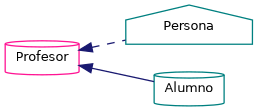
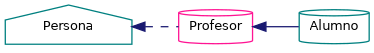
  digraph {
    rankdir=LR
    node [color=teal fillcolor=white fontname=Helvetica fontsize=10 shape=cylinder style=filled]
    edge [color=midnightblue dir=back fontname=Helvetica fontsize=10 labelfontname=Helvetica labelfontsize=10]
    n1 [height=0.2 label=Persona shape=house width=0.4]
    n2 [color=deeppink height=0.2 label=Profesor width=0.4]
    n3 [height=0.2 label=Alumno width=0.4]
-   n2 -> n1 [style=dashed]
+   n1 -> n2 [style=dashed]
    n2 -> n3 [style=solid]
  }
